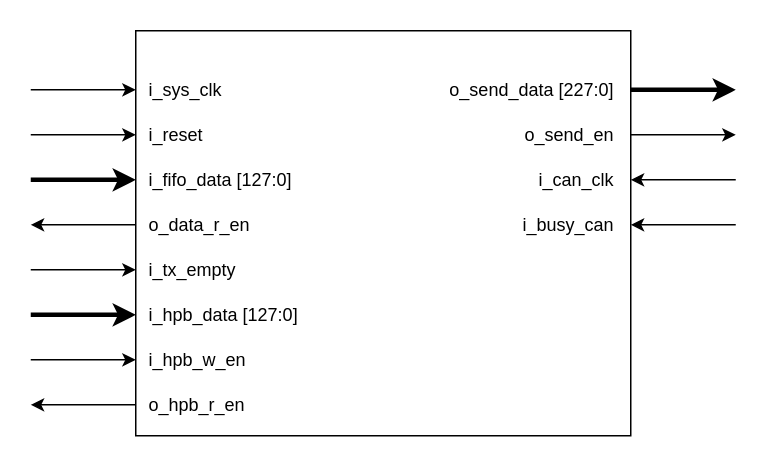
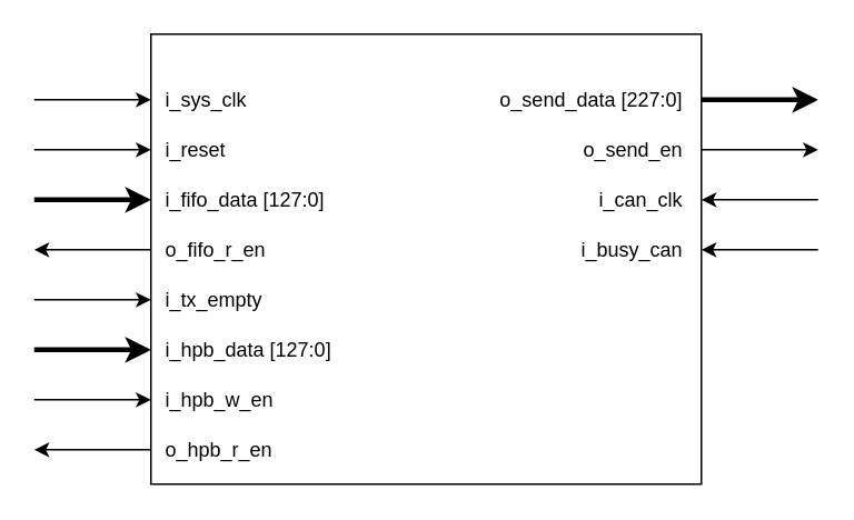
  <mxCell id="0" />
  <mxCell id="1" parent="0" />
  <mxCell id="2" value="" style="rounded=0;whiteSpace=wrap;html=1;" parent="1" vertex="1"><mxGeometry x="90" y="20" width="330" height="270" as="geometry" /></mxCell>
  <mxCell id="3" value="" style="endArrow=none;html=1;rounded=0;edgeStyle=orthogonalEdgeStyle;strokeWidth=1;startArrow=classic;startFill=1;endFill=0;" parent="1" edge="1"><mxGeometry width="50" height="50" relative="1" as="geometry"><mxPoint x="20" y="149.41" as="sourcePoint" /><mxPoint x="90" y="149.41" as="targetPoint" /></mxGeometry></mxCell>
  <mxCell id="4" value="i_sys_clk" style="text;html=1;align=left;verticalAlign=middle;resizable=0;points=[];autosize=1;" parent="1" vertex="1"><mxGeometry x="97" y="50" width="60" height="20" as="geometry" /></mxCell>
  <mxCell id="5" value="i_reset" style="text;html=1;align=left;verticalAlign=middle;resizable=0;points=[];autosize=1;" parent="1" vertex="1"><mxGeometry x="97" y="80" width="50" height="20" as="geometry" /></mxCell>
  <mxCell id="6" value="i_hpb_w_en" style="text;html=1;align=left;verticalAlign=middle;resizable=0;points=[];autosize=1;" vertex="1" parent="1"><mxGeometry x="97" y="230" width="80" height="20" as="geometry" /></mxCell>
  <mxCell id="7" value="i_hpb_data [127:0]" style="text;html=1;align=left;verticalAlign=middle;resizable=0;points=[];autosize=1;" vertex="1" parent="1"><mxGeometry x="97" y="200" width="110" height="20" as="geometry" /></mxCell>
  <mxCell id="8" value="i_tx_empty" style="text;html=1;align=left;verticalAlign=middle;resizable=0;points=[];autosize=1;" vertex="1" parent="1"><mxGeometry x="97" y="170" width="70" height="20" as="geometry" /></mxCell>
  <mxCell id="9" value="i_fifo_data [127:0]" style="text;html=1;align=left;verticalAlign=middle;resizable=0;points=[];autosize=1;" vertex="1" parent="1"><mxGeometry x="97" y="110" width="110" height="20" as="geometry" /></mxCell>
  <mxCell id="10" value="i_can_clk" style="text;html=1;align=right;verticalAlign=middle;resizable=0;points=[];autosize=1;" vertex="1" parent="1"><mxGeometry x="340" y="110" width="70" height="20" as="geometry" /></mxCell>
  <mxCell id="11" value="i_busy_can" style="text;html=1;align=right;verticalAlign=middle;resizable=0;points=[];autosize=1;" vertex="1" parent="1"><mxGeometry x="330" y="140" width="80" height="20" as="geometry" /></mxCell>
  <mxCell id="12" value="o_send_data [227:0]" style="text;html=1;align=right;verticalAlign=middle;resizable=0;points=[];autosize=1;" vertex="1" parent="1"><mxGeometry x="290" y="50" width="120" height="20" as="geometry" /></mxCell>
  <mxCell id="13" value="o_send_en" style="text;html=1;align=right;verticalAlign=middle;resizable=0;points=[];autosize=1;" vertex="1" parent="1"><mxGeometry x="340" y="80" width="70" height="20" as="geometry" /></mxCell>
  <mxCell id="14" value="o_hpb_r_en" style="text;html=1;align=left;verticalAlign=middle;resizable=0;points=[];autosize=1;" vertex="1" parent="1"><mxGeometry x="97" y="260" width="80" height="20" as="geometry" /></mxCell>
- <mxCell id="15" value="o_data_r_en" style="text;html=1;align=left;verticalAlign=middle;resizable=0;points=[];autosize=1;" vertex="1" parent="1"><mxGeometry x="97" y="140" width="80" height="20" as="geometry" /></mxCell>
+ <mxCell id="15" value="o_fifo_r_en" style="text;html=1;align=left;verticalAlign=middle;resizable=0;points=[];autosize=1;" vertex="1" parent="1"><mxGeometry x="97" y="140" width="80" height="20" as="geometry" /></mxCell>
  <mxCell id="16" value="" style="endArrow=classic;html=1;rounded=0;edgeStyle=orthogonalEdgeStyle;strokeWidth=1;" edge="1" parent="1"><mxGeometry width="50" height="50" relative="1" as="geometry"><mxPoint x="20" y="59.41" as="sourcePoint" /><mxPoint x="90" y="59.41" as="targetPoint" /></mxGeometry></mxCell>
  <mxCell id="17" value="" style="endArrow=classic;html=1;rounded=0;edgeStyle=orthogonalEdgeStyle;strokeWidth=1;" edge="1" parent="1"><mxGeometry width="50" height="50" relative="1" as="geometry"><mxPoint x="20" y="89.41" as="sourcePoint" /><mxPoint x="90" y="89.41" as="targetPoint" /></mxGeometry></mxCell>
  <mxCell id="18" value="" style="endArrow=classic;html=1;rounded=0;edgeStyle=orthogonalEdgeStyle;strokeWidth=3;" edge="1" parent="1"><mxGeometry width="50" height="50" relative="1" as="geometry"><mxPoint x="20" y="119.41" as="sourcePoint" /><mxPoint x="90" y="119.41" as="targetPoint" /></mxGeometry></mxCell>
  <mxCell id="19" value="" style="endArrow=classic;html=1;rounded=0;edgeStyle=orthogonalEdgeStyle;strokeWidth=1;" edge="1" parent="1"><mxGeometry width="50" height="50" relative="1" as="geometry"><mxPoint x="20" y="179.41" as="sourcePoint" /><mxPoint x="90" y="179.41" as="targetPoint" /></mxGeometry></mxCell>
  <mxCell id="20" value="" style="endArrow=classic;html=1;rounded=0;edgeStyle=orthogonalEdgeStyle;strokeWidth=3;" edge="1" parent="1"><mxGeometry width="50" height="50" relative="1" as="geometry"><mxPoint x="20" y="209.41" as="sourcePoint" /><mxPoint x="90" y="209.41" as="targetPoint" /></mxGeometry></mxCell>
  <mxCell id="21" value="" style="endArrow=classic;html=1;rounded=0;edgeStyle=orthogonalEdgeStyle;strokeWidth=1;" edge="1" parent="1"><mxGeometry width="50" height="50" relative="1" as="geometry"><mxPoint x="20" y="239.41" as="sourcePoint" /><mxPoint x="90" y="239.41" as="targetPoint" /></mxGeometry></mxCell>
  <mxCell id="22" value="" style="endArrow=classic;html=1;rounded=0;edgeStyle=orthogonalEdgeStyle;strokeWidth=3;" edge="1" parent="1"><mxGeometry width="50" height="50" relative="1" as="geometry"><mxPoint x="420" y="59.41" as="sourcePoint" /><mxPoint x="490" y="59.41" as="targetPoint" /></mxGeometry></mxCell>
  <mxCell id="23" value="" style="endArrow=classic;html=1;rounded=0;edgeStyle=orthogonalEdgeStyle;strokeWidth=1;" edge="1" parent="1"><mxGeometry width="50" height="50" relative="1" as="geometry"><mxPoint x="420" y="89.41" as="sourcePoint" /><mxPoint x="490" y="89.41" as="targetPoint" /></mxGeometry></mxCell>
  <mxCell id="24" value="" style="endArrow=none;html=1;rounded=0;edgeStyle=orthogonalEdgeStyle;strokeWidth=1;startArrow=classic;startFill=1;endFill=0;" edge="1" parent="1"><mxGeometry width="50" height="50" relative="1" as="geometry"><mxPoint x="420" y="119.41" as="sourcePoint" /><mxPoint x="490" y="119.41" as="targetPoint" /></mxGeometry></mxCell>
  <mxCell id="25" value="" style="endArrow=none;html=1;rounded=0;edgeStyle=orthogonalEdgeStyle;strokeWidth=1;startArrow=classic;startFill=1;endFill=0;" edge="1" parent="1"><mxGeometry width="50" height="50" relative="1" as="geometry"><mxPoint x="420" y="149.41" as="sourcePoint" /><mxPoint x="490" y="149.41" as="targetPoint" /></mxGeometry></mxCell>
  <mxCell id="26" value="" style="endArrow=none;html=1;rounded=0;edgeStyle=orthogonalEdgeStyle;strokeWidth=1;startArrow=classic;startFill=1;endFill=0;" edge="1" parent="1"><mxGeometry width="50" height="50" relative="1" as="geometry"><mxPoint x="20" y="269.41" as="sourcePoint" /><mxPoint x="90" y="269.41" as="targetPoint" /></mxGeometry></mxCell>
